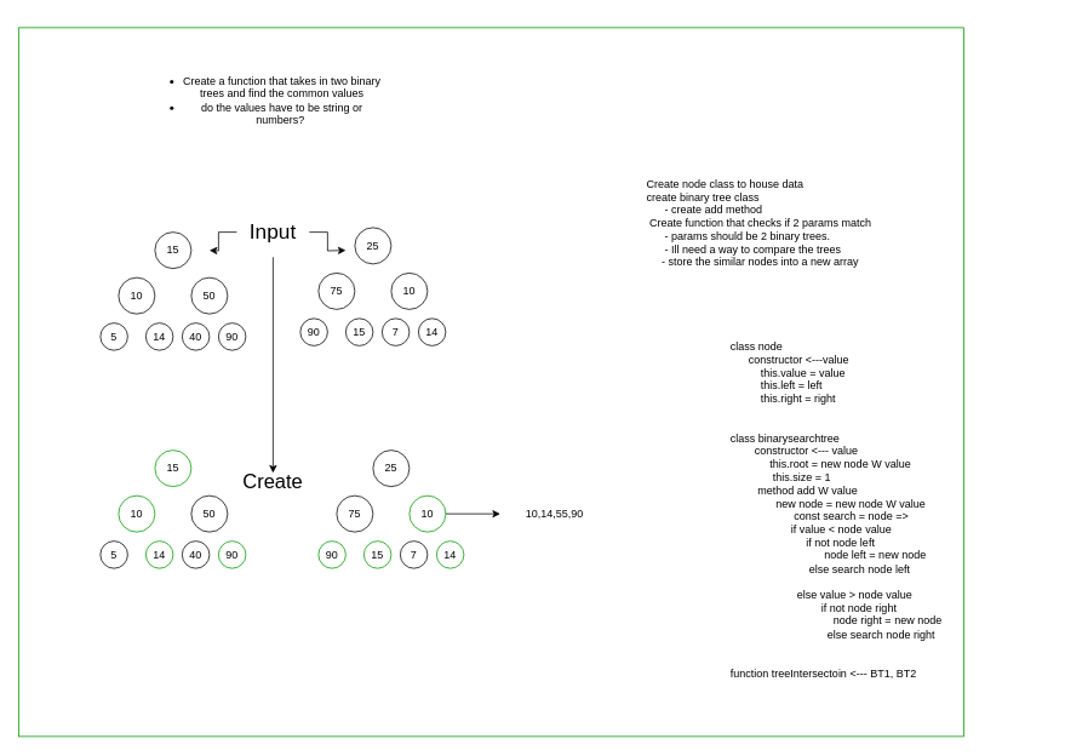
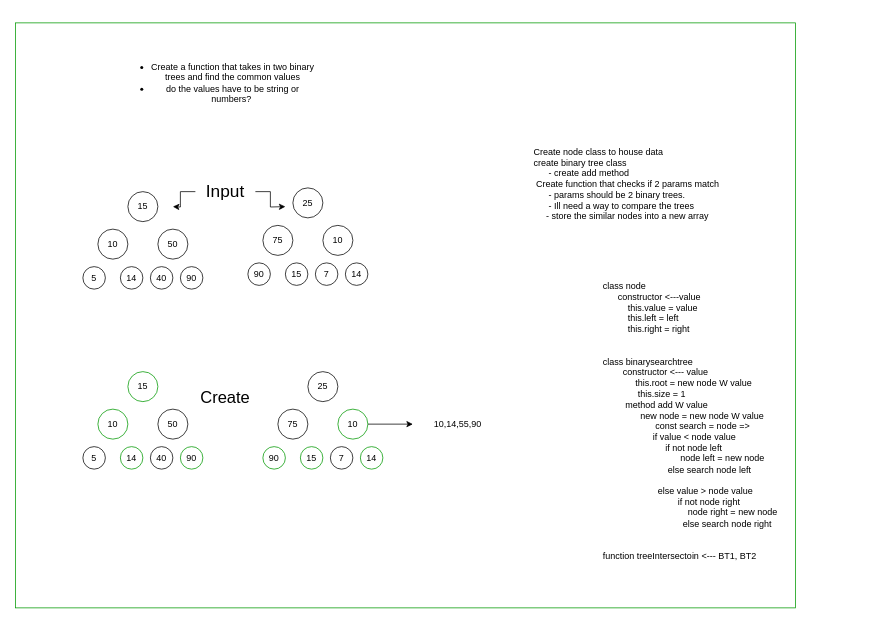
  <mxCell id="0" />
  <mxCell id="1" parent="0" />
  <mxCell id="2" value="" style="rounded=0;whiteSpace=wrap;html=1;strokeColor=#009900;" vertex="1" parent="1"><mxGeometry y="30" width="1040" height="780" as="geometry" x="20" /></mxCell>
  <mxCell id="3" value="&lt;ul&gt;&lt;li&gt;Create a function that takes in two binary trees and find the common values&lt;/li&gt;&lt;li&gt;do the values have to be string or numbers?&amp;nbsp;&lt;/li&gt;&lt;/ul&gt;" style="text;html=1;strokeColor=none;fillColor=none;align=center;verticalAlign=middle;whiteSpace=wrap;rounded=0;" vertex="1" parent="1"><mxGeometry x="160" y="20" width="260" height="180" as="geometry" /></mxCell>
  <mxCell id="4" value="25" style="ellipse;whiteSpace=wrap;html=1;aspect=fixed;" vertex="1" parent="1"><mxGeometry x="390" y="250" width="40" height="40" as="geometry" /></mxCell>
  <mxCell id="5" value="75" style="ellipse;whiteSpace=wrap;html=1;aspect=fixed;" vertex="1" parent="1"><mxGeometry x="350" y="300" width="40" height="40" as="geometry" /></mxCell>
  <mxCell id="6" value="90" style="ellipse;whiteSpace=wrap;html=1;aspect=fixed;" vertex="1" parent="1"><mxGeometry x="330" y="350" width="30" height="30" as="geometry" /></mxCell>
  <mxCell id="7" value="10" style="ellipse;whiteSpace=wrap;html=1;aspect=fixed;" vertex="1" parent="1"><mxGeometry x="430" y="300" width="40" height="40" as="geometry" /></mxCell>
  <mxCell id="8" value="15" style="ellipse;whiteSpace=wrap;html=1;aspect=fixed;" vertex="1" parent="1"><mxGeometry x="380" y="350" width="30" height="30" as="geometry" /></mxCell>
  <mxCell id="9" value="7" style="ellipse;whiteSpace=wrap;html=1;aspect=fixed;" vertex="1" parent="1"><mxGeometry x="420" y="350" width="30" height="30" as="geometry" /></mxCell>
  <mxCell id="10" value="14" style="ellipse;whiteSpace=wrap;html=1;aspect=fixed;" vertex="1" parent="1"><mxGeometry x="460" y="350" width="30" height="30" as="geometry" /></mxCell>
  <mxCell id="11" value="15" style="ellipse;whiteSpace=wrap;html=1;aspect=fixed;" vertex="1" parent="1"><mxGeometry x="170" y="255" width="40" height="40" as="geometry" /></mxCell>
  <mxCell id="12" value="10" style="ellipse;whiteSpace=wrap;html=1;aspect=fixed;" vertex="1" parent="1"><mxGeometry x="130" y="305" width="40" height="40" as="geometry" /></mxCell>
  <mxCell id="13" value="5" style="ellipse;whiteSpace=wrap;html=1;aspect=fixed;" vertex="1" parent="1"><mxGeometry x="110" y="355" width="30" height="30" as="geometry" /></mxCell>
  <mxCell id="14" value="50" style="ellipse;whiteSpace=wrap;html=1;aspect=fixed;" vertex="1" parent="1"><mxGeometry x="210" y="305" width="40" height="40" as="geometry" /></mxCell>
  <mxCell id="15" value="14" style="ellipse;whiteSpace=wrap;html=1;aspect=fixed;" vertex="1" parent="1"><mxGeometry x="160" y="355" width="30" height="30" as="geometry" /></mxCell>
  <mxCell id="16" value="40" style="ellipse;whiteSpace=wrap;html=1;aspect=fixed;" vertex="1" parent="1"><mxGeometry x="200" y="355" width="30" height="30" as="geometry" /></mxCell>
  <mxCell id="17" value="90" style="ellipse;whiteSpace=wrap;html=1;aspect=fixed;" vertex="1" parent="1"><mxGeometry x="240" y="355" width="30" height="30" as="geometry" /></mxCell>
  <mxCell id="18" value="15" style="ellipse;whiteSpace=wrap;html=1;aspect=fixed;strokeColor=#009900;" vertex="1" parent="1"><mxGeometry x="170" y="495" width="40" height="40" as="geometry" /></mxCell>
  <mxCell id="19" value="10" style="ellipse;whiteSpace=wrap;html=1;aspect=fixed;strokeColor=#009900;" vertex="1" parent="1"><mxGeometry x="130" y="545" width="40" height="40" as="geometry" /></mxCell>
  <mxCell id="20" value="5" style="ellipse;whiteSpace=wrap;html=1;aspect=fixed;" vertex="1" parent="1"><mxGeometry x="110" y="595" width="30" height="30" as="geometry" /></mxCell>
  <mxCell id="21" value="50" style="ellipse;whiteSpace=wrap;html=1;aspect=fixed;" vertex="1" parent="1"><mxGeometry x="210" y="545" width="40" height="40" as="geometry" /></mxCell>
  <mxCell id="22" value="14" style="ellipse;whiteSpace=wrap;html=1;aspect=fixed;strokeColor=#009900;" vertex="1" parent="1"><mxGeometry x="160" y="595" width="30" height="30" as="geometry" /></mxCell>
  <mxCell id="23" value="40" style="ellipse;whiteSpace=wrap;html=1;aspect=fixed;" vertex="1" parent="1"><mxGeometry x="200" y="595" width="30" height="30" as="geometry" /></mxCell>
  <mxCell id="24" value="90" style="ellipse;whiteSpace=wrap;html=1;aspect=fixed;strokeColor=#009900;" vertex="1" parent="1"><mxGeometry x="240" y="595" width="30" height="30" as="geometry" /></mxCell>
  <mxCell id="25" value="25" style="ellipse;whiteSpace=wrap;html=1;aspect=fixed;" vertex="1" parent="1"><mxGeometry x="410" y="495" width="40" height="40" as="geometry" /></mxCell>
  <mxCell id="26" value="75" style="ellipse;whiteSpace=wrap;html=1;aspect=fixed;" vertex="1" parent="1"><mxGeometry x="370" y="545" width="40" height="40" as="geometry" /></mxCell>
  <mxCell id="27" value="90" style="ellipse;whiteSpace=wrap;html=1;aspect=fixed;strokeColor=#009900;" vertex="1" parent="1"><mxGeometry x="350" y="595" width="30" height="30" as="geometry" /></mxCell>
  <mxCell id="28" style="edgeStyle=orthogonalEdgeStyle;rounded=0;orthogonalLoop=1;jettySize=auto;html=1;" edge="1" parent="1" source="29" target="38"><mxGeometry relative="1" as="geometry"><mxPoint x="620" y="565" as="targetPoint" /></mxGeometry></mxCell>
  <mxCell id="29" value="10" style="ellipse;whiteSpace=wrap;html=1;aspect=fixed;strokeColor=#009900;" vertex="1" parent="1"><mxGeometry x="450" y="545" width="40" height="40" as="geometry" /></mxCell>
  <mxCell id="30" value="15" style="ellipse;whiteSpace=wrap;html=1;aspect=fixed;strokeColor=#009900;" vertex="1" parent="1"><mxGeometry x="400" y="595" width="30" height="30" as="geometry" /></mxCell>
  <mxCell id="31" value="7" style="ellipse;whiteSpace=wrap;html=1;aspect=fixed;" vertex="1" parent="1"><mxGeometry x="440" y="595" width="30" height="30" as="geometry" /></mxCell>
  <mxCell id="32" value="14" style="ellipse;whiteSpace=wrap;html=1;aspect=fixed;strokeColor=#009900;" vertex="1" parent="1"><mxGeometry x="480" y="595" width="30" height="30" as="geometry" /></mxCell>
  <mxCell id="33" style="edgeStyle=orthogonalEdgeStyle;rounded=0;orthogonalLoop=1;jettySize=auto;html=1;" edge="1" parent="1" source="36"><mxGeometry relative="1" as="geometry"><mxPoint x="380" y="275" as="targetPoint" /></mxGeometry></mxCell>
  <mxCell id="34" style="edgeStyle=orthogonalEdgeStyle;rounded=0;orthogonalLoop=1;jettySize=auto;html=1;" edge="1" parent="1" source="36"><mxGeometry relative="1" as="geometry"><mxPoint x="230" y="275" as="targetPoint" /></mxGeometry></mxCell>
- <mxCell id="35" style="edgeStyle=orthogonalEdgeStyle;rounded=0;orthogonalLoop=1;jettySize=auto;html=1;" edge="1" parent="1" source="36" target="37"><mxGeometry relative="1" as="geometry"><mxPoint x="300" y="530" as="targetPoint" /></mxGeometry></mxCell>
  <mxCell id="36" value="&lt;font style=&quot;font-size: 23px&quot;&gt;Input&lt;/font&gt;" style="text;html=1;strokeColor=none;fillColor=none;align=center;verticalAlign=middle;whiteSpace=wrap;rounded=0;" vertex="1" parent="1"><mxGeometry x="260" y="227.5" width="80" height="55" as="geometry" /></mxCell>
  <mxCell id="37" value="&lt;font style=&quot;font-size: 22px&quot;&gt;Create&lt;/font&gt;" style="text;html=1;strokeColor=none;fillColor=none;align=center;verticalAlign=middle;whiteSpace=wrap;rounded=0;" vertex="1" parent="1"><mxGeometry x="280" y="520" width="40" height="20" as="geometry" /></mxCell>
  <mxCell id="38" value="10,14,55,90" style="text;html=1;strokeColor=none;fillColor=none;align=center;verticalAlign=middle;whiteSpace=wrap;rounded=0;" vertex="1" parent="1"><mxGeometry x="550" y="552.5" width="120" height="25" as="geometry" /></mxCell>
  <mxCell id="39" value="&lt;div style=&quot;text-align: left&quot;&gt;&lt;span&gt;Create node class to house data&lt;/span&gt;&lt;/div&gt;&lt;div style=&quot;text-align: left&quot;&gt;&lt;span&gt;create binary tree class&lt;/span&gt;&lt;/div&gt;&lt;div style=&quot;text-align: left&quot;&gt;&lt;span&gt;&amp;nbsp; &amp;nbsp; &amp;nbsp; - create add method&lt;/span&gt;&lt;/div&gt;&lt;div style=&quot;text-align: left&quot;&gt;&lt;span&gt;&amp;nbsp;Create function that checks if 2 params match&lt;/span&gt;&lt;/div&gt;&lt;div style=&quot;text-align: left&quot;&gt;&lt;span&gt;&amp;nbsp; &amp;nbsp; &amp;nbsp; - params should be 2 binary trees.&amp;nbsp;&lt;/span&gt;&lt;/div&gt;&lt;div style=&quot;text-align: left&quot;&gt;&lt;span&gt;&amp;nbsp; &amp;nbsp; &amp;nbsp; - Ill need a way to compare the trees&lt;/span&gt;&lt;/div&gt;&lt;div style=&quot;text-align: left&quot;&gt;&lt;span&gt;&amp;nbsp; &amp;nbsp; &amp;nbsp;- store the similar nodes into a new array&lt;/span&gt;&lt;/div&gt;" style="text;html=1;strokeColor=none;fillColor=none;align=center;verticalAlign=middle;whiteSpace=wrap;rounded=0;" vertex="1" parent="1"><mxGeometry x="660" y="120" width="350" height="250" as="geometry" /></mxCell>
  <mxCell id="40" value="&lt;div style=&quot;text-align: left&quot;&gt;class node&amp;nbsp;&lt;/div&gt;&lt;div style=&quot;text-align: left&quot;&gt;&amp;nbsp; &amp;nbsp; &amp;nbsp; constructor &amp;lt;---value&lt;/div&gt;&lt;div style=&quot;text-align: left&quot;&gt;&amp;nbsp; &amp;nbsp; &amp;nbsp; &amp;nbsp; &amp;nbsp; this.value = value&lt;/div&gt;&lt;div style=&quot;text-align: left&quot;&gt;&amp;nbsp; &amp;nbsp; &amp;nbsp; &amp;nbsp; &amp;nbsp; this.left = left&lt;/div&gt;&lt;div style=&quot;text-align: left&quot;&gt;&amp;nbsp; &amp;nbsp; &amp;nbsp; &amp;nbsp; &amp;nbsp; this.right = right&lt;/div&gt;&lt;div style=&quot;text-align: left&quot;&gt;&lt;br&gt;&lt;/div&gt;&lt;div style=&quot;text-align: left&quot;&gt;&lt;br&gt;&lt;/div&gt;&lt;div style=&quot;text-align: left&quot;&gt;class binarysearchtree&amp;nbsp;&lt;/div&gt;&lt;div style=&quot;text-align: left&quot;&gt;&amp;nbsp; &amp;nbsp; &amp;nbsp; &amp;nbsp; constructor &amp;lt;--- value&lt;/div&gt;&lt;div style=&quot;text-align: left&quot;&gt;&amp;nbsp; &amp;nbsp; &amp;nbsp; &amp;nbsp; &amp;nbsp; &amp;nbsp; &amp;nbsp;this.root = new node W value&lt;/div&gt;&lt;div style=&quot;text-align: left&quot;&gt;&amp;nbsp; &amp;nbsp; &amp;nbsp; &amp;nbsp; &amp;nbsp; &amp;nbsp; &amp;nbsp; this.size = 1&lt;/div&gt;&lt;div style=&quot;text-align: left&quot;&gt;&amp;nbsp; &amp;nbsp; &amp;nbsp; &amp;nbsp; &amp;nbsp;method add W value&lt;/div&gt;&lt;div style=&quot;text-align: left&quot;&gt;&lt;span&gt;&amp;nbsp; &amp;nbsp; &amp;nbsp; &amp;nbsp; &amp;nbsp; &amp;nbsp; &amp;nbsp; &amp;nbsp;new node = new node W value&lt;/span&gt;&lt;br&gt;&lt;/div&gt;&lt;div style=&quot;text-align: left&quot;&gt;&lt;span&gt;&amp;nbsp; &amp;nbsp; &amp;nbsp; &amp;nbsp; &amp;nbsp; &amp;nbsp; &amp;nbsp; &amp;nbsp; &amp;nbsp; &amp;nbsp; &amp;nbsp;const search = node =&amp;gt;&lt;/span&gt;&lt;/div&gt;&lt;div style=&quot;text-align: left&quot;&gt;&amp;nbsp; &amp;nbsp; &amp;nbsp; &amp;nbsp; &amp;nbsp; &amp;nbsp; &amp;nbsp; &amp;nbsp; &amp;nbsp; &amp;nbsp; if value &amp;lt; node value&lt;/div&gt;&lt;div style=&quot;text-align: left&quot;&gt;&amp;nbsp; &amp;nbsp; &amp;nbsp; &amp;nbsp; &amp;nbsp; &amp;nbsp; &amp;nbsp; &amp;nbsp; &amp;nbsp; &amp;nbsp; &amp;nbsp; &amp;nbsp; &amp;nbsp;if not node left&lt;/div&gt;&lt;div style=&quot;text-align: left&quot;&gt;&amp;nbsp; &amp;nbsp; &amp;nbsp; &amp;nbsp; &amp;nbsp; &amp;nbsp; &amp;nbsp; &amp;nbsp; &amp;nbsp; &amp;nbsp; &amp;nbsp; &amp;nbsp; &amp;nbsp; &amp;nbsp; &amp;nbsp; &amp;nbsp;node left = new node&lt;/div&gt;&lt;div style=&quot;text-align: left&quot;&gt;&amp;nbsp; &amp;nbsp; &amp;nbsp; &amp;nbsp; &amp;nbsp; &amp;nbsp; &amp;nbsp; &amp;nbsp; &amp;nbsp; &amp;nbsp; &amp;nbsp; &amp;nbsp; &amp;nbsp; else search node left&lt;/div&gt;&lt;div style=&quot;text-align: left&quot;&gt;&amp;nbsp; &amp;nbsp; &amp;nbsp; &amp;nbsp; &amp;nbsp; &amp;nbsp;&amp;nbsp;&lt;/div&gt;&lt;div style=&quot;text-align: left&quot;&gt;&amp;nbsp; &amp;nbsp; &amp;nbsp; &amp;nbsp; &amp;nbsp; &amp;nbsp; &amp;nbsp; &amp;nbsp; &amp;nbsp; &amp;nbsp; &amp;nbsp; else value &amp;gt; node value&lt;/div&gt;&lt;div style=&quot;text-align: left&quot;&gt;&amp;nbsp; &amp;nbsp; &amp;nbsp; &amp;nbsp; &amp;nbsp; &amp;nbsp; &amp;nbsp; &amp;nbsp; &amp;nbsp; &amp;nbsp; &amp;nbsp; &amp;nbsp; &amp;nbsp; &amp;nbsp; &amp;nbsp; if not node right&lt;/div&gt;&lt;div style=&quot;text-align: left&quot;&gt;&amp;nbsp; &amp;nbsp; &amp;nbsp; &amp;nbsp; &amp;nbsp; &amp;nbsp; &amp;nbsp; &amp;nbsp; &amp;nbsp; &amp;nbsp; &amp;nbsp; &amp;nbsp; &amp;nbsp; &amp;nbsp; &amp;nbsp; &amp;nbsp; &amp;nbsp; node right = new node&lt;/div&gt;&lt;div style=&quot;text-align: left&quot;&gt;&amp;nbsp; &amp;nbsp; &amp;nbsp; &amp;nbsp; &amp;nbsp; &amp;nbsp; &amp;nbsp; &amp;nbsp; &amp;nbsp; &amp;nbsp; &amp;nbsp; &amp;nbsp; &amp;nbsp; &amp;nbsp; &amp;nbsp; &amp;nbsp; else search node right&lt;/div&gt;&lt;div style=&quot;text-align: left&quot;&gt;&lt;br&gt;&lt;/div&gt;&lt;div style=&quot;text-align: left&quot;&gt;&lt;br&gt;&lt;/div&gt;&lt;div style=&quot;text-align: left&quot;&gt;function treeIntersectoin &amp;lt;--- BT1, BT2&amp;nbsp;&lt;/div&gt;&lt;div style=&quot;text-align: left&quot;&gt;&amp;nbsp; &amp;nbsp; &amp;nbsp; &amp;nbsp;&amp;nbsp;&lt;/div&gt;" style="text;html=1;strokeColor=none;fillColor=none;align=center;verticalAlign=middle;whiteSpace=wrap;rounded=0;" vertex="1" parent="1"><mxGeometry x="690" y="355" width="460" height="425" as="geometry" /></mxCell>
